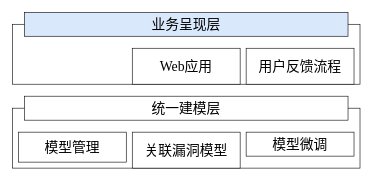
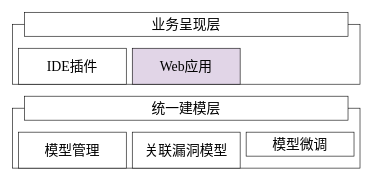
  <mxCell id="0" />
  <mxCell id="1" parent="0" />
  <mxCell id="2" value="" style="group" vertex="1" connectable="0" parent="1"><mxGeometry x="20" y="20" width="580" height="120" as="geometry" /></mxCell>
  <mxCell id="3" value="" style="rounded=0;whiteSpace=wrap;html=1;fontSize=23;fontFamily=宋体;" parent="2" vertex="1"><mxGeometry y="20" width="580" height="100" as="geometry" /></mxCell>
- <mxCell id="4" value="业务呈现层" style="rounded=0;whiteSpace=wrap;html=1;fontSize=23;fontFamily=宋体;fillColor=#dae8fc;" parent="2" vertex="1"><mxGeometry x="20" width="540" height="40" as="geometry" /></mxCell>
- <mxCell id="6" value="&lt;font face=&quot;Times New Roman&quot;&gt;Web&lt;/font&gt;应用" style="rounded=0;whiteSpace=wrap;html=1;fontSize=23;fontFamily=宋体;" parent="2" vertex="1"><mxGeometry x="200" y="60" width="180" height="60" as="geometry" /></mxCell>
- <mxCell id="7" value="用户反馈流程" style="rounded=0;whiteSpace=wrap;html=1;fontSize=23;fontFamily=宋体;" parent="2" vertex="1"><mxGeometry x="390" y="60" width="180" height="60" as="geometry" /></mxCell>
+ <mxCell id="4" value="业务呈现层" style="rounded=0;whiteSpace=wrap;html=1;fontSize=23;fontFamily=宋体;" parent="2" vertex="1"><mxGeometry x="20" width="540" height="40" as="geometry" /></mxCell>
+ <mxCell id="5" value="IDE&lt;font face=&quot;宋体&quot;&gt;插件&lt;/font&gt;" style="rounded=0;whiteSpace=wrap;html=1;fontSize=23;fontFamily=Times New Roman;" parent="2" vertex="1"><mxGeometry x="10" y="60" width="180" height="60" as="geometry" /></mxCell>
+ <mxCell id="6" value="&lt;font face=&quot;Times New Roman&quot;&gt;Web&lt;/font&gt;应用" style="rounded=0;whiteSpace=wrap;html=1;fontSize=23;fontFamily=宋体;fillColor=#e1d5e7;" parent="2" vertex="1"><mxGeometry x="200" y="60" width="180" height="60" as="geometry" /></mxCell>
  <mxCell id="8" value="" style="group" vertex="1" connectable="0" parent="1"><mxGeometry x="20" y="160" width="580" height="120" as="geometry" /></mxCell>
  <mxCell id="9" value="" style="rounded=0;whiteSpace=wrap;html=1;fontSize=23;fontFamily=宋体;" vertex="1" parent="8"><mxGeometry y="20" width="580" height="100" as="geometry" /></mxCell>
  <mxCell id="10" value="统一建模层" style="rounded=0;whiteSpace=wrap;html=1;fontSize=23;fontFamily=宋体;" vertex="1" parent="8"><mxGeometry x="20" width="540" height="40" as="geometry" /></mxCell>
- <mxCell id="11" value="模型管理" style="rounded=0;whiteSpace=wrap;html=1;fontSize=23;fontFamily=宋体;" vertex="1" parent="8"><mxGeometry x="10" y="60" width="180" height="50" as="geometry" /></mxCell>
+ <mxCell id="11" value="模型管理" style="rounded=0;whiteSpace=wrap;html=1;fontSize=23;fontFamily=宋体;" vertex="1" parent="8"><mxGeometry x="10" y="60" width="180" height="60" as="geometry" /></mxCell>
  <mxCell id="12" value="&lt;font&gt;关联漏洞模型&lt;/font&gt;" style="rounded=0;whiteSpace=wrap;html=1;fontSize=23;fontFamily=宋体;" vertex="1" parent="8"><mxGeometry x="200" y="60" width="180" height="60" as="geometry" /></mxCell>
  <mxCell id="13" value="模型微调" style="rounded=0;whiteSpace=wrap;html=1;fontSize=23;fontFamily=宋体;" vertex="1" parent="8"><mxGeometry x="390" y="60" width="180" height="40" as="geometry" /></mxCell>
